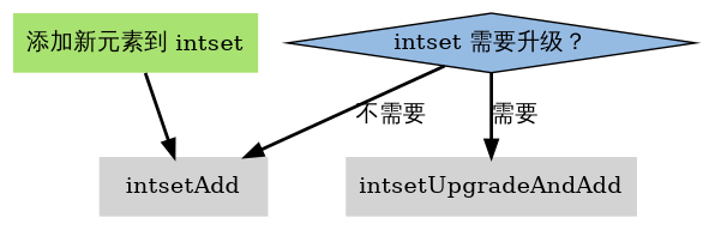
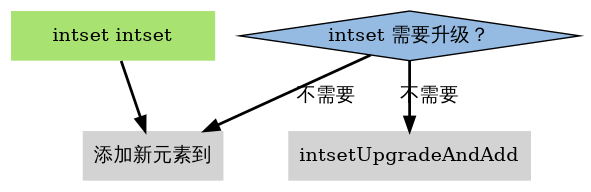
  digraph {
    node [shape=plaintext style=filled]
    edge [style=bold]
-   n1 [fillcolor="#A8E270" label="添加新元素到 intset"]
-   intsetAdd
+   n1 [fillcolor="#A8E270" label="intset intset"]
+   intsetAdd [label="添加新元素到"]
    n3 [fillcolor="#95BBE3" label="intset 需要升级？" shape=diamond]
    intsetUpgradeAndAdd
    n1 -> intsetAdd
    n3 -> intsetAdd [label="不需要"]
-   n3 -> intsetUpgradeAndAdd [label="需要"]
+   n3 -> intsetUpgradeAndAdd [label="不需要"]
  }
